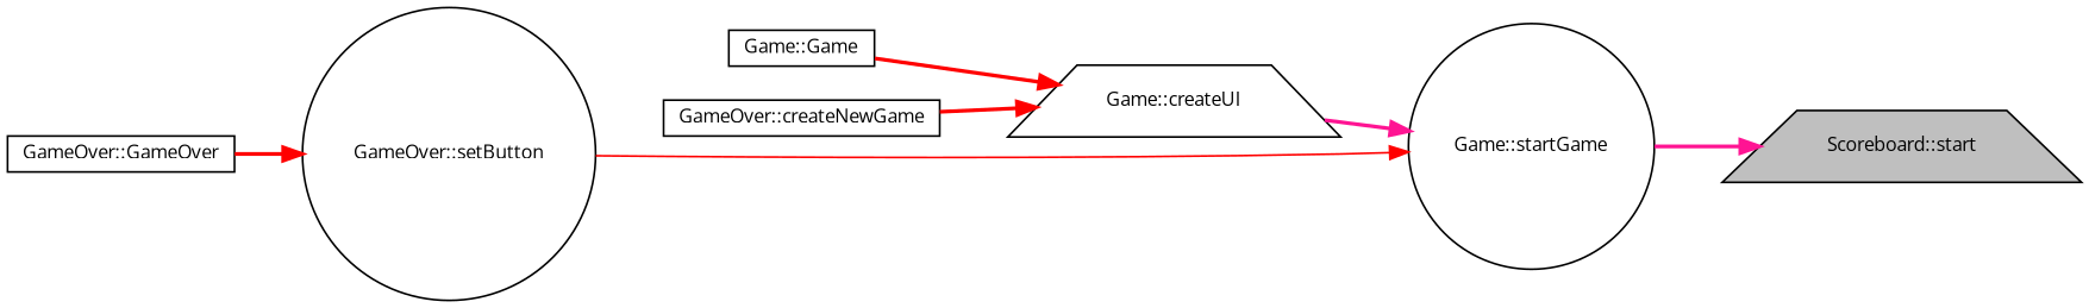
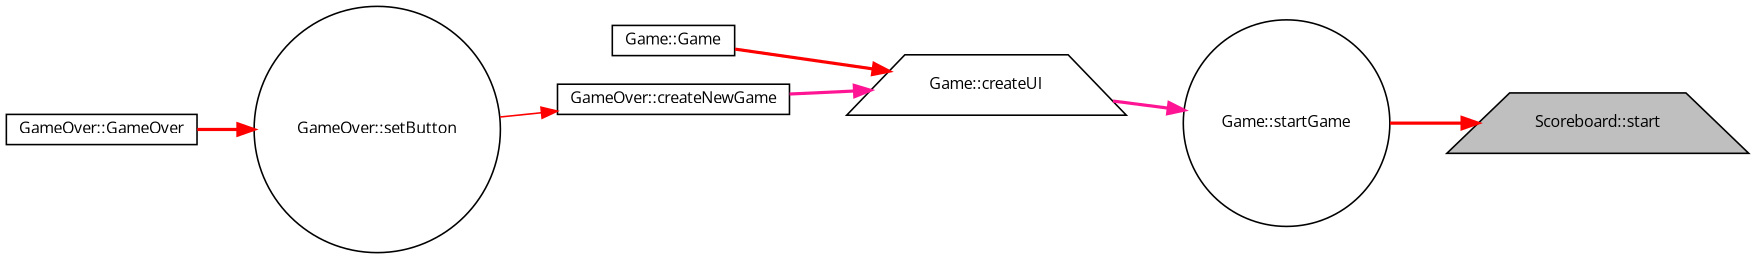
  digraph {
    fontname="Open Sans"
    rankdir=RL
    node [color=black fillcolor=white fontname="Open Sans" fontsize=10 shape=box style=filled]
    edge [color=deeppink dir=back fontname="Open Sans" fontsize=10 labelfontname=Helvetica labelfontsize=10 style=bold]
    n1 [fillcolor=grey75 fontcolor=black height=0.2 label="Scoreboard::start" shape=trapezium width=0.4]
    n2 [height=0.2 label="Game::startGame" shape=circle width=0.4]
    n3 [height=0.2 label="Game::createUI" shape=trapezium width=0.4]
    n4 [height=0.2 label="Game::Game" width=0.4]
    n5 [height=0.2 label="GameOver::createNewGame" width=0.4]
    n6 [height=0.2 label="GameOver::setButton" shape=circle width=0.4]
    n7 [height=0.2 label="GameOver::GameOver" width=0.4]
-   n1 -> n2
+   n1 -> n2 [color=red]
    n2 -> n3
    n3 -> n4 [color=red]
-   n3 -> n5 [color=red]
-   n2 -> n6 [color=red style=solid]
+   n3 -> n5
+   n5 -> n6 [color=red style=solid]
    n6 -> n7 [color=red]
  }
